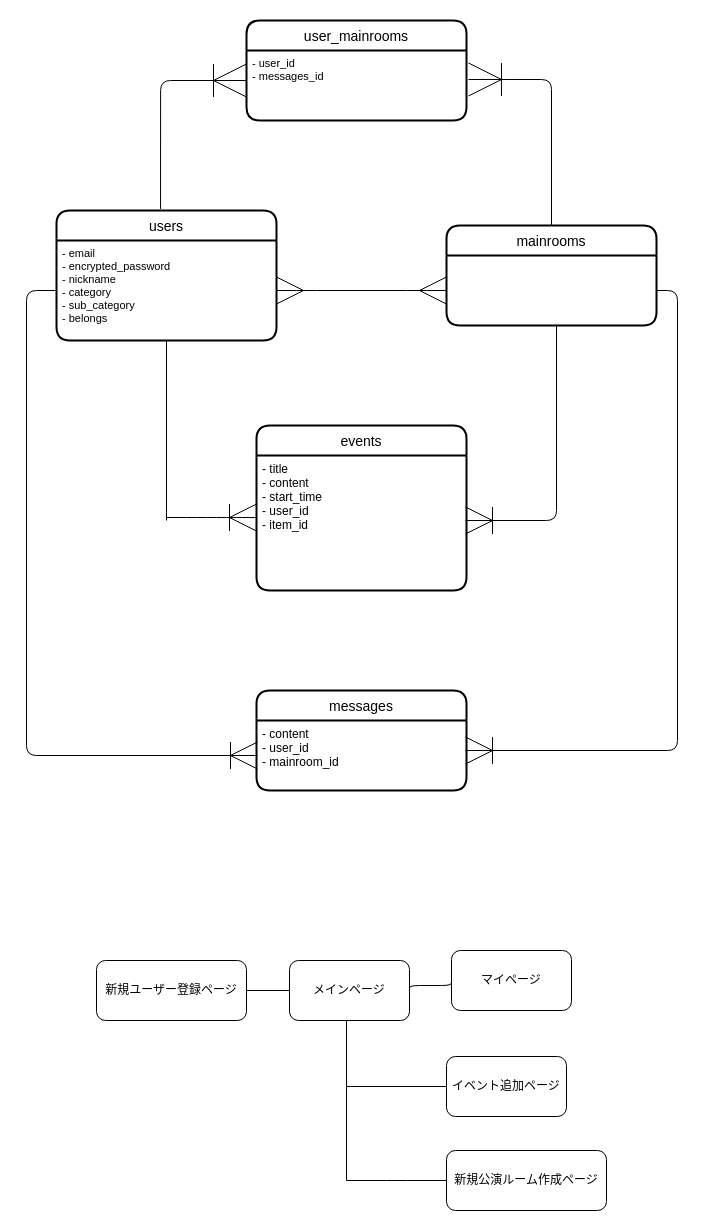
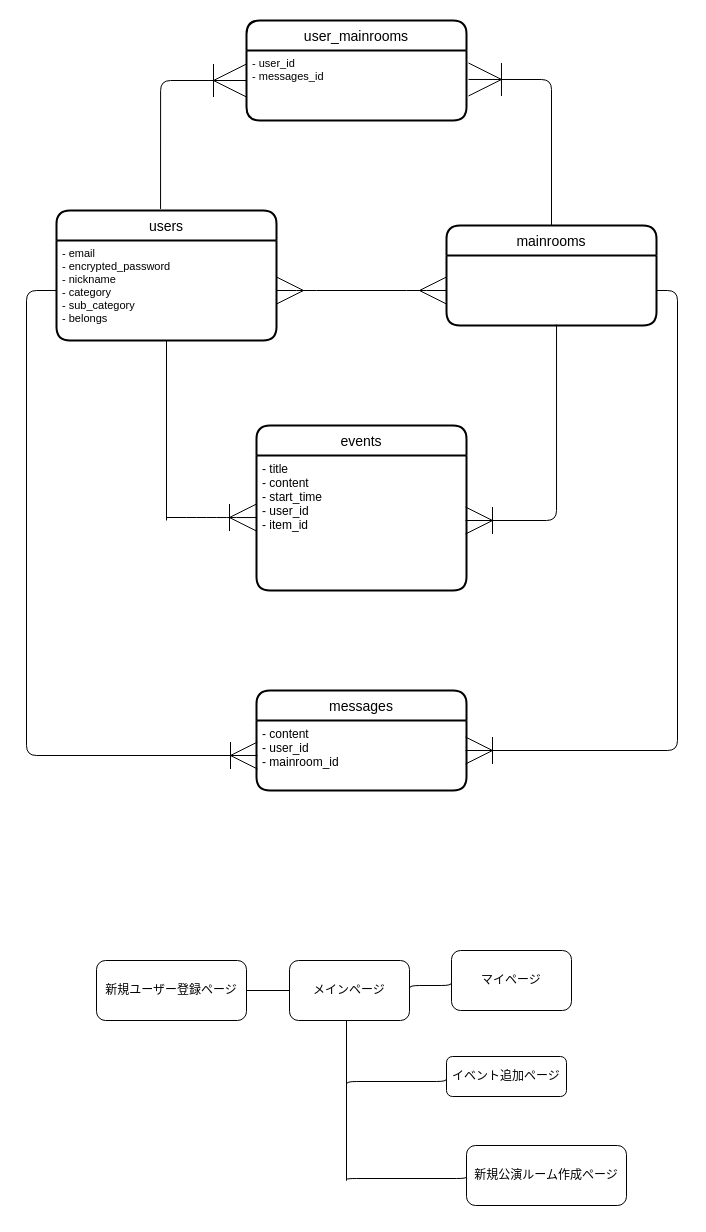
  <mxCell id="0" />
  <mxCell id="1" parent="0" />
  <mxCell id="2" value="users" style="swimlane;childLayout=stackLayout;horizontal=1;startSize=30;horizontalStack=0;rounded=1;fontSize=14;fontStyle=0;strokeWidth=2;resizeParent=0;resizeLast=1;shadow=0;dashed=0;align=center;labelBorderColor=none;strokeColor=default;" vertex="1" parent="1"><mxGeometry x="50" y="210" width="220" height="130" as="geometry" /></mxCell>
  <mxCell id="3" value="- email&#10;- encrypted_password&#10;- nickname&#10;- category&#10;- sub_category&#10;- belongs&#10;" style="align=left;strokeColor=none;fillColor=none;spacingLeft=4;fontSize=11;verticalAlign=top;resizable=0;rotatable=0;part=1;" vertex="1" parent="2"><mxGeometry y="30" width="220" height="100" as="geometry" /></mxCell>
  <mxCell id="4" value="mainrooms" style="swimlane;childLayout=stackLayout;horizontal=1;startSize=30;horizontalStack=0;rounded=1;fontSize=14;fontStyle=0;strokeWidth=2;resizeParent=0;resizeLast=1;shadow=0;dashed=0;align=center;verticalAlign=middle;" vertex="1" parent="1"><mxGeometry x="440" y="225" width="210" height="100" as="geometry" /></mxCell>
  <mxCell id="5" value="&lt;font color=&quot;#ffffff&quot; style=&quot;font-size: 11px&quot;&gt;- name&lt;br&gt;&lt;span class=&quot;Apple-converted-space&quot; style=&quot;font-family: &amp;#34;helvetica neue&amp;#34;&quot;&gt;&lt;br&gt;&lt;/span&gt;&lt;/font&gt;&lt;font color=&quot;#ffffff&quot; style=&quot;font-size: 11px&quot;&gt;&lt;br&gt;&lt;/font&gt;" style="text;html=1;align=left;verticalAlign=top;resizable=0;points=[];autosize=1;strokeColor=none;fillColor=none;fontSize=12;" vertex="1" parent="4"><mxGeometry y="30" width="210" height="70" as="geometry" /></mxCell>
  <mxCell id="6" value="events" style="swimlane;childLayout=stackLayout;horizontal=1;startSize=30;horizontalStack=0;rounded=1;fontSize=14;fontStyle=0;strokeWidth=2;resizeParent=0;resizeLast=1;shadow=0;dashed=0;align=center;" vertex="1" parent="1"><mxGeometry x="250" y="425" width="210" height="165" as="geometry" /></mxCell>
  <mxCell id="7" value="- title&#10;- content&#10;- start_time&#10;- user_id&#10;- item_id" style="align=left;strokeColor=none;fillColor=none;spacingLeft=4;fontSize=12;verticalAlign=top;resizable=0;rotatable=0;part=1;" vertex="1" parent="6"><mxGeometry y="30" width="210" height="135" as="geometry" /></mxCell>
  <mxCell id="8" value="" style="edgeStyle=entityRelationEdgeStyle;fontSize=12;html=1;endArrow=ERoneToMany;jumpSize=12;endSize=25;startSize=25;" edge="1" parent="1"><mxGeometry width="100" height="100" relative="1" as="geometry"><mxPoint x="160" y="517" as="sourcePoint" /><mxPoint x="250" y="517.04" as="targetPoint" /></mxGeometry></mxCell>
  <mxCell id="9" value="" style="endArrow=none;html=1;rounded=0;fontSize=12;exitX=0.5;exitY=1;exitDx=0;exitDy=0;" edge="1" parent="1" source="3"><mxGeometry relative="1" as="geometry"><mxPoint x="160" y="400" as="sourcePoint" /><mxPoint x="160" y="520" as="targetPoint" /><Array as="points" /></mxGeometry></mxCell>
  <mxCell id="10" value="messages" style="swimlane;childLayout=stackLayout;horizontal=1;startSize=30;horizontalStack=0;rounded=1;fontSize=14;fontStyle=0;strokeWidth=2;resizeParent=0;resizeLast=1;shadow=0;dashed=0;align=center;" vertex="1" parent="1"><mxGeometry x="250" y="690" width="210" height="100" as="geometry" /></mxCell>
  <mxCell id="11" value="- content&#10;- user_id&#10;- mainroom_id" style="align=left;strokeColor=none;fillColor=none;spacingLeft=4;fontSize=12;verticalAlign=top;resizable=0;rotatable=0;part=1;" vertex="1" parent="10"><mxGeometry y="30" width="210" height="70" as="geometry" /></mxCell>
  <mxCell id="12" value="user_mainrooms" style="swimlane;childLayout=stackLayout;horizontal=1;startSize=30;horizontalStack=0;rounded=1;fontSize=14;fontStyle=0;strokeWidth=2;resizeParent=0;resizeLast=1;shadow=0;dashed=0;align=center;labelBorderColor=none;strokeColor=default;" vertex="1" parent="1"><mxGeometry x="240" y="20" width="220" height="100" as="geometry" /></mxCell>
  <mxCell id="13" value="- user_id&#10;- messages_id" style="align=left;strokeColor=none;fillColor=none;spacingLeft=4;fontSize=11;verticalAlign=top;resizable=0;rotatable=0;part=1;" vertex="1" parent="12"><mxGeometry y="30" width="220" height="70" as="geometry" /></mxCell>
  <mxCell id="14" value="" style="edgeStyle=orthogonalEdgeStyle;fontSize=12;html=1;endArrow=ERoneToMany;jumpSize=12;endSize=31;startSize=20;entryX=1.009;entryY=0.414;entryDx=0;entryDy=0;entryPerimeter=0;exitX=0.5;exitY=0;exitDx=0;exitDy=0;" edge="1" parent="1" target="13" source="4"><mxGeometry width="100" height="100" relative="1" as="geometry"><mxPoint x="630" y="80" as="sourcePoint" /><mxPoint x="630" y="80" as="targetPoint" /><Array as="points"><mxPoint x="545" y="79" /></Array></mxGeometry></mxCell>
  <mxCell id="15" value="" style="edgeStyle=orthogonalEdgeStyle;fontSize=12;html=1;endArrow=ERoneToMany;jumpSize=12;endSize=31;startSize=20;exitX=0.473;exitY=-0.012;exitDx=0;exitDy=0;exitPerimeter=0;" edge="1" parent="1" source="2"><mxGeometry width="100" height="100" relative="1" as="geometry"><mxPoint x="90" y="80" as="sourcePoint" /><mxPoint x="240" y="80" as="targetPoint" /><Array as="points"><mxPoint x="154" y="80" /></Array></mxGeometry></mxCell>
  <mxCell id="16" value="" style="edgeStyle=entityRelationEdgeStyle;fontSize=12;html=1;endArrow=ERmany;startArrow=ERmany;exitX=1;exitY=0.5;exitDx=0;exitDy=0;targetPerimeterSpacing=0;endSize=25;startSize=25;" edge="1" parent="1" source="3" target="5"><mxGeometry width="100" height="100" relative="1" as="geometry"><mxPoint x="340" y="410" as="sourcePoint" /><mxPoint x="440" y="310" as="targetPoint" /></mxGeometry></mxCell>
  <mxCell id="17" value="" style="edgeStyle=elbowEdgeStyle;fontSize=12;html=1;endArrow=ERoneToMany;startSize=25;endSize=25;targetPerimeterSpacing=-1;elbow=vertical;exitX=0.524;exitY=0.986;exitDx=0;exitDy=0;exitPerimeter=0;" edge="1" parent="1" source="5" target="7"><mxGeometry width="100" height="100" relative="1" as="geometry"><mxPoint x="540" y="445" as="sourcePoint" /><mxPoint x="480" y="490" as="targetPoint" /><Array as="points"><mxPoint x="550" y="520" /></Array></mxGeometry></mxCell>
  <mxCell id="18" value="" style="edgeStyle=elbowEdgeStyle;fontSize=12;html=1;endArrow=ERoneToMany;startSize=25;endSize=25;targetPerimeterSpacing=-1;elbow=vertical;" edge="1" parent="1" source="5" target="11"><mxGeometry width="100" height="100" relative="1" as="geometry"><mxPoint x="671" y="290" as="sourcePoint" /><mxPoint x="580" y="485.98" as="targetPoint" /><Array as="points"><mxPoint x="671" y="750" /></Array></mxGeometry></mxCell>
  <mxCell id="19" value="" style="edgeStyle=elbowEdgeStyle;fontSize=12;html=1;endArrow=ERoneToMany;startSize=25;endSize=25;targetPerimeterSpacing=-1;elbow=vertical;" edge="1" parent="1" source="3" target="11"><mxGeometry width="100" height="100" relative="1" as="geometry"><mxPoint x="20" y="290" as="sourcePoint" /><mxPoint x="-160" y="750" as="targetPoint" /><Array as="points"><mxPoint x="20" y="520" /></Array></mxGeometry></mxCell>
  <mxCell id="20" style="edgeStyle=elbowEdgeStyle;elbow=vertical;html=1;exitX=1;exitY=0.5;exitDx=0;exitDy=0;entryX=0;entryY=0.5;entryDx=0;entryDy=0;startSize=25;endSize=25;targetPerimeterSpacing=-1;endArrow=none;endFill=0;" edge="1" parent="1" source="21" target="23"><mxGeometry relative="1" as="geometry" /></mxCell>
  <mxCell id="21" value="新規ユーザー登録ページ" style="rounded=1;whiteSpace=wrap;html=1;" vertex="1" parent="1"><mxGeometry x="90" y="960" width="150" height="60" as="geometry" /></mxCell>
  <mxCell id="22" style="edgeStyle=elbowEdgeStyle;elbow=vertical;html=1;exitX=1;exitY=0.5;exitDx=0;exitDy=0;entryX=0;entryY=0.5;entryDx=0;entryDy=0;endArrow=none;endFill=0;startSize=25;endSize=25;targetPerimeterSpacing=-1;" edge="1" parent="1" source="23" target="24"><mxGeometry relative="1" as="geometry" /></mxCell>
  <mxCell id="23" value="メインページ" style="rounded=1;whiteSpace=wrap;html=1;" vertex="1" parent="1"><mxGeometry x="283" y="960" width="120" height="60" as="geometry" /></mxCell>
  <mxCell id="24" value="マイページ" style="rounded=1;whiteSpace=wrap;html=1;" vertex="1" parent="1"><mxGeometry x="445" y="950" width="120" height="60" as="geometry" /></mxCell>
  <mxCell id="25" style="edgeStyle=elbowEdgeStyle;elbow=vertical;html=1;exitX=0;exitY=0.5;exitDx=0;exitDy=0;endArrow=none;endFill=0;startSize=25;endSize=25;targetPerimeterSpacing=-1;" edge="1" parent="1" source="26"><mxGeometry relative="1" as="geometry"><mxPoint x="340" y="1085.882" as="targetPoint" /></mxGeometry></mxCell>
- <mxCell id="26" value="イベント追加ページ" style="rounded=1;whiteSpace=wrap;html=1;" vertex="1" parent="1"><mxGeometry x="440" y="1056" width="120" height="60" as="geometry" /></mxCell>
+ <mxCell id="26" value="イベント追加ページ" style="rounded=1;whiteSpace=wrap;html=1;" vertex="1" parent="1"><mxGeometry x="440" y="1056" width="120" height="40" as="geometry" /></mxCell>
  <mxCell id="27" style="edgeStyle=elbowEdgeStyle;elbow=vertical;html=1;exitX=0;exitY=0.5;exitDx=0;exitDy=0;endArrow=none;endFill=0;startSize=25;endSize=25;targetPerimeterSpacing=-1;" edge="1" parent="1" source="28"><mxGeometry relative="1" as="geometry"><mxPoint x="340" y="1180" as="targetPoint" /></mxGeometry></mxCell>
- <mxCell id="28" value="新規公演ルーム作成ページ" style="rounded=1;whiteSpace=wrap;html=1;" vertex="1" parent="1"><mxGeometry x="440" y="1150" width="160" height="60" as="geometry" /></mxCell>
+ <mxCell id="28" value="新規公演ルーム作成ページ" style="rounded=1;whiteSpace=wrap;html=1;" vertex="1" parent="1"><mxGeometry x="460" y="1145" width="160" height="60" as="geometry" /></mxCell>
  <mxCell id="29" value="" style="endArrow=none;html=1;startSize=25;endSize=25;targetPerimeterSpacing=-1;elbow=vertical;entryX=0.5;entryY=1;entryDx=0;entryDy=0;" edge="1" parent="1"><mxGeometry width="50" height="50" relative="1" as="geometry"><mxPoint x="340" y="1180" as="sourcePoint" /><mxPoint x="340" y="1020" as="targetPoint" /></mxGeometry></mxCell>
